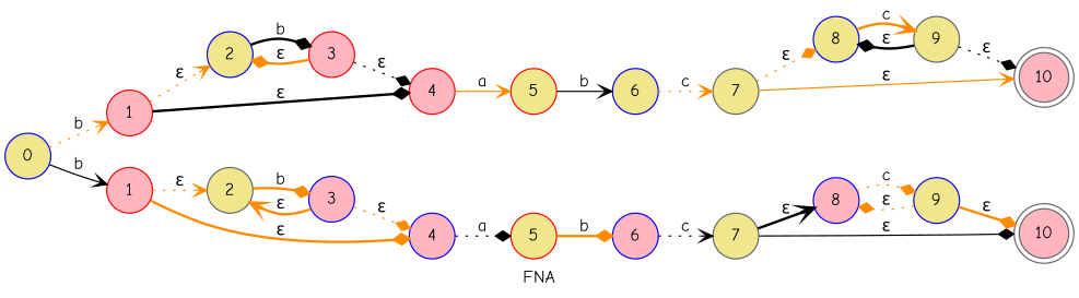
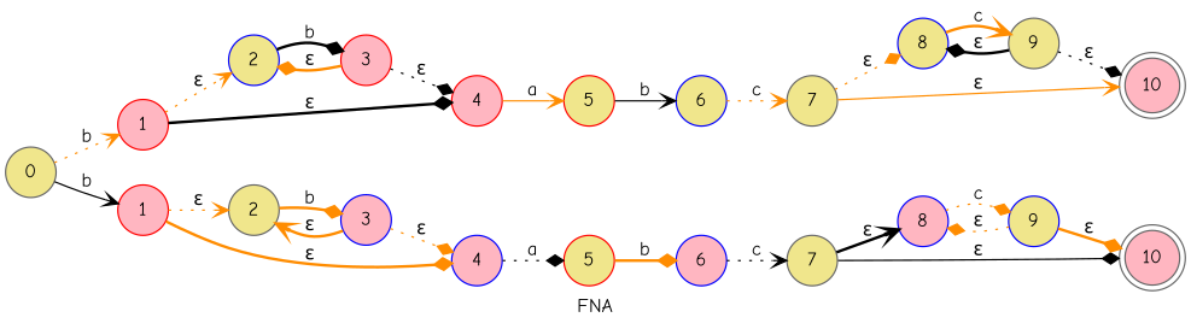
  digraph {
    label=FNA
    rankdir=LR
    fontname="Comic Neue"
    node [shape=circle style=filled fillcolor=khaki color=blue fontname="Comic Neue"]
    edge [color=darkorange style=dotted arrowhead=diamond fontname="Comic Neue"]
-   n1 [label=0]
+   n1 [label=0 color=gray40]
    n2 [label=1 fillcolor=lightpink color=red]
    n3 [label=1 fillcolor=lightpink color=red]
    n4 [label=2]
    n5 [label=4 fillcolor=lightpink color=red]
    n6 [label=3 fillcolor=lightpink color=red]
    n7 [label=5 color=red]
    n8 [label=6]
    n9 [label=7 color=gray40]
    n10 [label=8]
    n11 [label=10 shape=doublecircle fillcolor=lightpink color=gray40]
    n12 [label=9 color=gray40]
    n13 [label=2 color=gray40]
    n14 [label=4 fillcolor=lightpink]
    n15 [label=3 fillcolor=lightpink]
    n16 [label=5 color=red]
    n17 [label=6 fillcolor=lightpink]
    n18 [label=7 color=gray40]
    n19 [label=8 fillcolor=lightpink]
    n20 [label=10 shape=doublecircle fillcolor=lightpink color=gray40]
    n21 [label=9]
    n1 -> n2 [label=b arrowhead=vee]
    n1 -> n3 [label=b color=black style=solid arrowhead=vee]
    n2 -> n4 [label="ε" arrowhead=vee]
    n2 -> n5 [label="ε" color=black style=bold]
    n3 -> n13 [label="ε" arrowhead=vee]
    n3 -> n14 [label="ε" style=bold]
    n4 -> n6 [label=b color=black style=bold]
    n5 -> n7 [label=a style=solid arrowhead=vee]
    n6 -> n4 [label="ε" style=bold]
    n6 -> n5 [label="ε" color=black]
    n7 -> n8 [label=b color=black style=solid arrowhead=vee]
    n8 -> n9 [label=c arrowhead=vee]
    n9 -> n10 [label="ε"]
    n9 -> n11 [label="ε" style=solid arrowhead=vee]
    n10 -> n12 [label=c style=bold arrowhead=vee]
    n12 -> n10 [label="ε" color=black style=bold]
    n12 -> n11 [label="ε" color=black]
    n13 -> n15 [label=b style=bold]
    n14 -> n16 [label=a color=black]
    n15 -> n13 [label="ε" style=bold arrowhead=vee]
    n15 -> n14 [label="ε"]
    n16 -> n17 [label=b style=bold]
    n17 -> n18 [label=c color=black arrowhead=vee]
    n18 -> n19 [label="ε" color=black style=bold arrowhead=vee]
    n18 -> n20 [label="ε" color=black style=solid]
    n19 -> n21 [label=c]
    n21 -> n19 [label="ε"]
    n21 -> n20 [label="ε" style=bold]
  }
